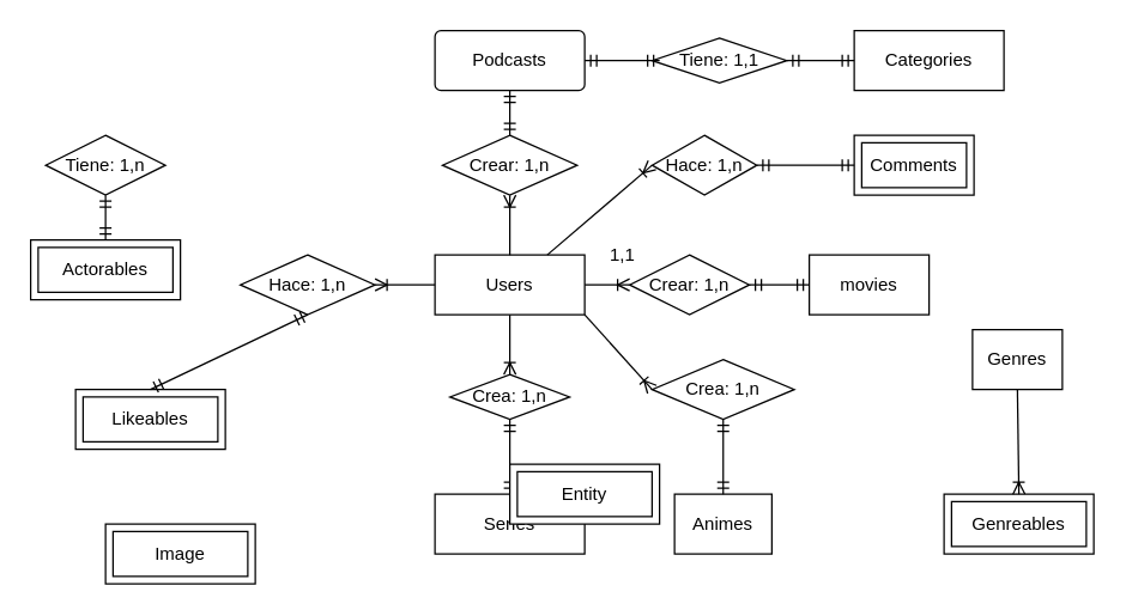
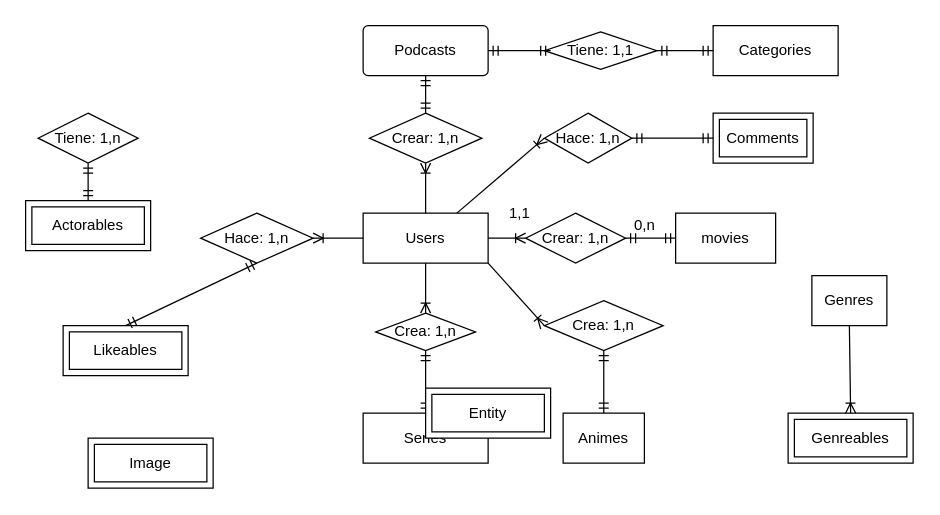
  <mxCell id="0" />
  <mxCell id="1" parent="0" />
  <mxCell id="2" value="Users" style="whiteSpace=wrap;html=1;align=center;" vertex="1" parent="1"><mxGeometry x="290" y="170" width="100" height="40" as="geometry" /></mxCell>
  <mxCell id="3" value="Crear: 1,n" style="shape=rhombus;perimeter=rhombusPerimeter;whiteSpace=wrap;html=1;align=center;" vertex="1" parent="1"><mxGeometry x="420" y="170" width="80" height="40" as="geometry" /></mxCell>
  <mxCell id="4" value="movies" style="whiteSpace=wrap;html=1;align=center;" vertex="1" parent="1"><mxGeometry x="540" y="170" width="80" height="40" as="geometry" /></mxCell>
  <mxCell id="5" value="" style="edgeStyle=entityRelationEdgeStyle;fontSize=12;html=1;endArrow=ERoneToMany;rounded=0;exitX=1;exitY=0.5;exitDx=0;exitDy=0;" edge="1" parent="1" source="2" target="3"><mxGeometry width="100" height="100" relative="1" as="geometry"><mxPoint x="440" y="320" as="sourcePoint" /><mxPoint x="540" y="220" as="targetPoint" /></mxGeometry></mxCell>
  <mxCell id="6" value="" style="edgeStyle=entityRelationEdgeStyle;fontSize=12;html=1;endArrow=ERmandOne;startArrow=ERmandOne;rounded=0;exitX=1;exitY=0.5;exitDx=0;exitDy=0;entryX=0;entryY=0.5;entryDx=0;entryDy=0;" edge="1" parent="1" source="3" target="4"><mxGeometry width="100" height="100" relative="1" as="geometry"><mxPoint x="630" y="320" as="sourcePoint" /><mxPoint x="730" y="220" as="targetPoint" /></mxGeometry></mxCell>
+ <mxCell id="7" value="0,n" style="text;html=1;align=center;verticalAlign=middle;resizable=0;points=[];autosize=1;strokeColor=none;fillColor=none;" vertex="1" parent="1"><mxGeometry x="500" y="170" width="30" height="20" as="geometry" /></mxCell>
  <mxCell id="8" value="1,1" style="text;html=1;align=center;verticalAlign=middle;resizable=0;points=[];autosize=1;strokeColor=none;fillColor=none;" vertex="1" parent="1"><mxGeometry x="400" y="160" width="30" height="20" as="geometry" /></mxCell>
  <mxCell id="9" value="Series" style="whiteSpace=wrap;html=1;align=center;" vertex="1" parent="1"><mxGeometry x="290" y="330" width="100" height="40" as="geometry" /></mxCell>
  <mxCell id="10" value="Crea: 1,n" style="shape=rhombus;perimeter=rhombusPerimeter;whiteSpace=wrap;html=1;align=center;" vertex="1" parent="1"><mxGeometry x="300" y="250" width="80" height="30" as="geometry" /></mxCell>
  <mxCell id="11" value="" style="fontSize=12;html=1;endArrow=ERoneToMany;rounded=0;exitX=0.5;exitY=1;exitDx=0;exitDy=0;entryX=0.5;entryY=0;entryDx=0;entryDy=0;" edge="1" parent="1" source="2" target="10"><mxGeometry width="100" height="100" relative="1" as="geometry"><mxPoint x="350" y="310" as="sourcePoint" /><mxPoint x="450" y="210" as="targetPoint" /></mxGeometry></mxCell>
  <mxCell id="12" value="" style="fontSize=12;html=1;endArrow=ERmandOne;startArrow=ERmandOne;rounded=0;exitX=0.5;exitY=0;exitDx=0;exitDy=0;entryX=0.5;entryY=1;entryDx=0;entryDy=0;" edge="1" parent="1" source="9" target="10"><mxGeometry width="100" height="100" relative="1" as="geometry"><mxPoint x="420" y="380" as="sourcePoint" /><mxPoint x="520" y="280" as="targetPoint" /></mxGeometry></mxCell>
  <mxCell id="13" value="Animes" style="whiteSpace=wrap;html=1;align=center;" vertex="1" parent="1"><mxGeometry x="450" y="330" width="65" height="40" as="geometry" /></mxCell>
  <mxCell id="14" value="Crea: 1,n" style="shape=rhombus;perimeter=rhombusPerimeter;whiteSpace=wrap;html=1;align=center;" vertex="1" parent="1"><mxGeometry x="435" y="240" width="95" height="40" as="geometry" /></mxCell>
  <mxCell id="15" value="" style="fontSize=12;html=1;endArrow=ERoneToMany;rounded=0;exitX=1;exitY=1;exitDx=0;exitDy=0;entryX=0;entryY=0.5;entryDx=0;entryDy=0;" edge="1" parent="1" source="2" target="14"><mxGeometry width="100" height="100" relative="1" as="geometry"><mxPoint x="390" y="300" as="sourcePoint" /><mxPoint x="490" y="200" as="targetPoint" /></mxGeometry></mxCell>
  <mxCell id="16" value="" style="fontSize=12;html=1;endArrow=ERmandOne;startArrow=ERmandOne;rounded=0;exitX=0.5;exitY=0;exitDx=0;exitDy=0;entryX=0.5;entryY=1;entryDx=0;entryDy=0;" edge="1" parent="1" source="13" target="14"><mxGeometry width="100" height="100" relative="1" as="geometry"><mxPoint x="580" y="360" as="sourcePoint" /><mxPoint x="680" y="260" as="targetPoint" /></mxGeometry></mxCell>
  <mxCell id="17" value="Podcasts" style="rounded=1;arcSize=10;whiteSpace=wrap;html=1;align=center;" vertex="1" parent="1"><mxGeometry x="290" y="20" width="100" height="40" as="geometry" /></mxCell>
  <mxCell id="18" value="Crear: 1,n" style="shape=rhombus;perimeter=rhombusPerimeter;whiteSpace=wrap;html=1;align=center;" vertex="1" parent="1"><mxGeometry x="295" y="90" width="90" height="40" as="geometry" /></mxCell>
  <mxCell id="19" value="" style="fontSize=12;html=1;endArrow=ERoneToMany;rounded=0;exitX=0.5;exitY=0;exitDx=0;exitDy=0;" edge="1" parent="1" source="2" target="18"><mxGeometry width="100" height="100" relative="1" as="geometry"><mxPoint x="190" y="160" as="sourcePoint" /><mxPoint x="290" y="60" as="targetPoint" /></mxGeometry></mxCell>
  <mxCell id="20" value="" style="fontSize=12;html=1;endArrow=ERmandOne;startArrow=ERmandOne;rounded=0;exitX=0.5;exitY=0;exitDx=0;exitDy=0;entryX=0.5;entryY=1;entryDx=0;entryDy=0;" edge="1" parent="1" source="18" target="17"><mxGeometry width="100" height="100" relative="1" as="geometry"><mxPoint x="190" y="120" as="sourcePoint" /><mxPoint x="290" y="20" as="targetPoint" /></mxGeometry></mxCell>
  <mxCell id="21" value="Tiene: 1,n" style="shape=rhombus;perimeter=rhombusPerimeter;whiteSpace=wrap;html=1;align=center;" vertex="1" parent="1"><mxGeometry x="30" y="90" width="80" height="40" as="geometry" /></mxCell>
  <mxCell id="22" value="" style="fontSize=12;html=1;endArrow=ERmandOne;startArrow=ERmandOne;rounded=0;exitX=0.5;exitY=0;exitDx=0;exitDy=0;entryX=0.5;entryY=1;entryDx=0;entryDy=0;" edge="1" parent="1" target="21"><mxGeometry width="100" height="100" relative="1" as="geometry"><mxPoint x="70" y="160" as="sourcePoint" /><mxPoint x="240" y="150" as="targetPoint" /></mxGeometry></mxCell>
  <mxCell id="23" value="Categories" style="whiteSpace=wrap;html=1;align=center;" vertex="1" parent="1"><mxGeometry x="570" y="20" width="100" height="40" as="geometry" /></mxCell>
  <mxCell id="24" value="" style="fontSize=12;html=1;endArrow=ERmandOne;startArrow=ERmandOne;rounded=0;exitX=1;exitY=0.5;exitDx=0;exitDy=0;entryX=0;entryY=0.5;entryDx=0;entryDy=0;" edge="1" parent="1" source="25" target="23"><mxGeometry width="100" height="100" relative="1" as="geometry"><mxPoint x="460" y="150" as="sourcePoint" /><mxPoint x="560" y="50" as="targetPoint" /></mxGeometry></mxCell>
  <mxCell id="25" value="Tiene: 1,1" style="shape=rhombus;perimeter=rhombusPerimeter;whiteSpace=wrap;html=1;align=center;" vertex="1" parent="1"><mxGeometry x="435" y="25" width="90" height="30" as="geometry" /></mxCell>
  <mxCell id="26" value="" style="fontSize=12;html=1;endArrow=ERmandOne;startArrow=ERmandOne;rounded=0;entryX=0.056;entryY=0.5;entryDx=0;entryDy=0;entryPerimeter=0;exitX=1;exitY=0.5;exitDx=0;exitDy=0;" edge="1" parent="1" source="17" target="25"><mxGeometry width="100" height="100" relative="1" as="geometry"><mxPoint x="380" y="100" as="sourcePoint" /><mxPoint x="430" y="40" as="targetPoint" /></mxGeometry></mxCell>
  <mxCell id="27" value="Genres" style="whiteSpace=wrap;html=1;align=center;" vertex="1" parent="1"><mxGeometry x="649" y="220" width="60" height="40" as="geometry" /></mxCell>
  <mxCell id="28" value="Genreables" style="shape=ext;margin=3;double=1;whiteSpace=wrap;html=1;align=center;" vertex="1" parent="1"><mxGeometry x="630" y="330" width="100" height="40" as="geometry" /></mxCell>
  <mxCell id="29" value="" style="fontSize=12;html=1;endArrow=ERoneToMany;rounded=0;entryX=0.5;entryY=0;entryDx=0;entryDy=0;exitX=0.5;exitY=1;exitDx=0;exitDy=0;" edge="1" parent="1" source="27" target="28"><mxGeometry width="100" height="100" relative="1" as="geometry"><mxPoint x="540" y="330" as="sourcePoint" /><mxPoint x="640" y="230" as="targetPoint" /></mxGeometry></mxCell>
  <mxCell id="30" value="Actorables" style="shape=ext;margin=3;double=1;whiteSpace=wrap;html=1;align=center;" vertex="1" parent="1"><mxGeometry x="20" y="160" width="100" height="40" as="geometry" /></mxCell>
  <mxCell id="31" value="Likeables" style="shape=ext;margin=3;double=1;whiteSpace=wrap;html=1;align=center;" vertex="1" parent="1"><mxGeometry x="50" y="260" width="100" height="40" as="geometry" /></mxCell>
  <mxCell id="32" value="Hace: 1,n" style="shape=rhombus;perimeter=rhombusPerimeter;whiteSpace=wrap;html=1;align=center;" vertex="1" parent="1"><mxGeometry x="160" y="170" width="90" height="40" as="geometry" /></mxCell>
  <mxCell id="33" value="" style="fontSize=12;html=1;endArrow=ERmandOne;startArrow=ERmandOne;rounded=0;exitX=0.5;exitY=0;exitDx=0;exitDy=0;entryX=0.5;entryY=1;entryDx=0;entryDy=0;" edge="1" parent="1" source="31" target="32"><mxGeometry width="100" height="100" relative="1" as="geometry"><mxPoint x="190" y="310" as="sourcePoint" /><mxPoint x="290" y="210" as="targetPoint" /></mxGeometry></mxCell>
  <mxCell id="34" value="" style="fontSize=12;html=1;endArrow=ERoneToMany;rounded=0;exitX=0;exitY=0.5;exitDx=0;exitDy=0;" edge="1" parent="1" source="2" target="32"><mxGeometry width="100" height="100" relative="1" as="geometry"><mxPoint x="180" y="150" as="sourcePoint" /><mxPoint x="280" y="50" as="targetPoint" /></mxGeometry></mxCell>
  <mxCell id="35" value="Comments" style="shape=ext;margin=3;double=1;whiteSpace=wrap;html=1;align=center;" vertex="1" parent="1"><mxGeometry x="570" y="90" width="80" height="40" as="geometry" /></mxCell>
  <mxCell id="36" value="Hace: 1,n" style="shape=rhombus;perimeter=rhombusPerimeter;whiteSpace=wrap;html=1;align=center;" vertex="1" parent="1"><mxGeometry x="435" y="90" width="70" height="40" as="geometry" /></mxCell>
  <mxCell id="37" value="" style="fontSize=12;html=1;endArrow=ERoneToMany;rounded=0;exitX=0.75;exitY=0;exitDx=0;exitDy=0;entryX=0;entryY=0.5;entryDx=0;entryDy=0;" edge="1" parent="1" source="2" target="36"><mxGeometry width="100" height="100" relative="1" as="geometry"><mxPoint x="360" y="210" as="sourcePoint" /><mxPoint x="460" y="110" as="targetPoint" /></mxGeometry></mxCell>
  <mxCell id="38" value="" style="edgeStyle=entityRelationEdgeStyle;fontSize=12;html=1;endArrow=ERmandOne;startArrow=ERmandOne;rounded=0;exitX=1;exitY=0.5;exitDx=0;exitDy=0;entryX=0;entryY=0.5;entryDx=0;entryDy=0;" edge="1" parent="1" source="36" target="35"><mxGeometry width="100" height="100" relative="1" as="geometry"><mxPoint x="500" y="170" as="sourcePoint" /><mxPoint x="600" y="70" as="targetPoint" /></mxGeometry></mxCell>
  <mxCell id="39" value="Entity" style="shape=ext;margin=3;double=1;whiteSpace=wrap;html=1;align=center;" vertex="1" parent="1"><mxGeometry x="340" y="310" width="100" height="40" as="geometry" /></mxCell>
  <mxCell id="40" value="Image" style="shape=ext;margin=3;double=1;whiteSpace=wrap;html=1;align=center;" vertex="1" parent="1"><mxGeometry x="70" y="350" width="100" height="40" as="geometry" /></mxCell>
